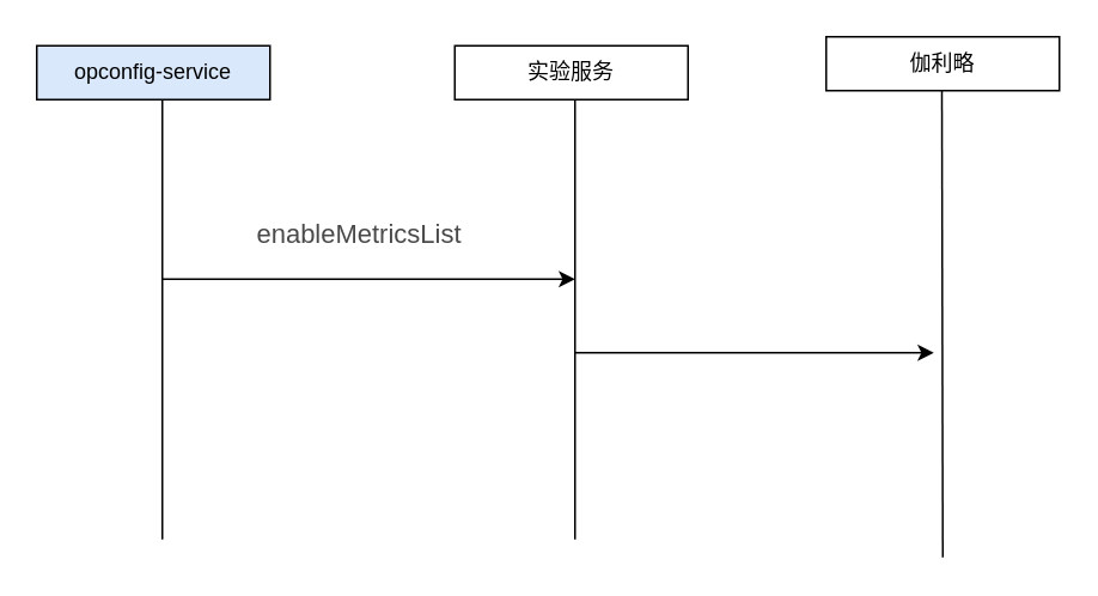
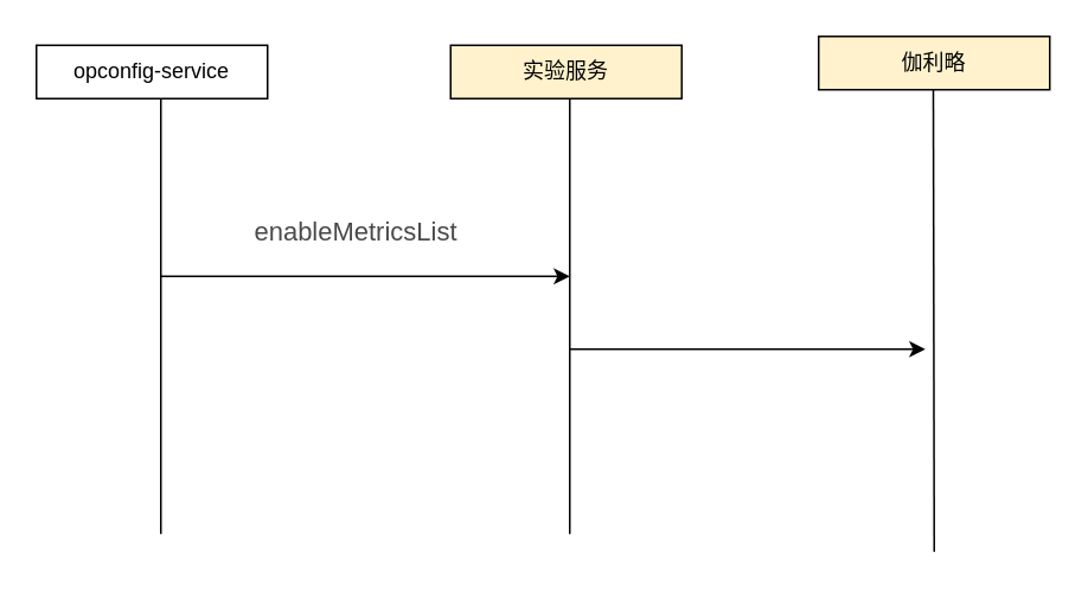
  <mxCell id="0" />
  <mxCell id="1" parent="0" />
- <mxCell id="2" value="opconfig-service" style="rounded=0;whiteSpace=wrap;html=1;fillColor=#dae8fc;" vertex="1" parent="1"><mxGeometry x="20" y="25" width="130" height="30" as="geometry" /></mxCell>
- <mxCell id="3" value="实验服务" style="rounded=0;whiteSpace=wrap;html=1;" vertex="1" parent="1"><mxGeometry x="253" y="25" width="130" height="30" as="geometry" /></mxCell>
+ <mxCell id="2" value="opconfig-service" style="rounded=0;whiteSpace=wrap;html=1;" vertex="1" parent="1"><mxGeometry x="20" y="25" width="130" height="30" as="geometry" /></mxCell>
+ <mxCell id="3" value="实验服务" style="rounded=0;whiteSpace=wrap;html=1;fillColor=#fff2cc;" vertex="1" parent="1"><mxGeometry x="253" y="25" width="130" height="30" as="geometry" /></mxCell>
  <mxCell id="4" value="" style="endArrow=classic;html=1;rounded=0;" edge="1" parent="1"><mxGeometry width="50" height="50" relative="1" as="geometry"><mxPoint x="90" y="155" as="sourcePoint" /><mxPoint x="320" y="155" as="targetPoint" /></mxGeometry></mxCell>
  <mxCell id="5" value="" style="endArrow=classic;html=1;rounded=0;" edge="1" parent="1"><mxGeometry width="50" height="50" relative="1" as="geometry"><mxPoint x="320" y="196" as="sourcePoint" /><mxPoint x="520" y="196" as="targetPoint" /></mxGeometry></mxCell>
  <mxCell id="6" value="" style="endArrow=none;html=1;rounded=0;" edge="1" parent="1"><mxGeometry width="50" height="50" relative="1" as="geometry"><mxPoint x="90" y="300" as="sourcePoint" /><mxPoint x="90" y="55" as="targetPoint" /></mxGeometry></mxCell>
  <mxCell id="7" value="" style="endArrow=none;html=1;rounded=0;" edge="1" parent="1"><mxGeometry width="50" height="50" relative="1" as="geometry"><mxPoint x="320" y="300" as="sourcePoint" /><mxPoint x="320" y="55" as="targetPoint" /></mxGeometry></mxCell>
  <mxCell id="8" value="&lt;span data-copy-origin=&quot;https://odocs.myoas.com&quot; data-docs-delta=&quot;[[20,&amp;quot;enableList&amp;quot;]]&quot;&gt;&lt;p style=&quot;line-height: 100%;margin-bottom: 0pt;margin-top: 0pt;font-size: 11pt;color: #494949;&quot; class=&quot;ql-direction-ltr&quot;&gt;&lt;span class=&quot;ql-author-307243&quot;&gt;enableMetricsList&lt;/span&gt;&lt;/p&gt;&lt;/span&gt;" style="text;html=1;align=center;verticalAlign=middle;whiteSpace=wrap;rounded=0;" vertex="1" parent="1"><mxGeometry x="130" y="115" width="140" height="30" as="geometry" /></mxCell>
- <mxCell id="9" value="伽利略" style="rounded=0;whiteSpace=wrap;html=1;" vertex="1" parent="1"><mxGeometry x="460" y="20" width="130" height="30" as="geometry" /></mxCell>
+ <mxCell id="9" value="伽利略" style="rounded=0;whiteSpace=wrap;html=1;fillColor=#fff2cc;" vertex="1" parent="1"><mxGeometry x="460" y="20" width="130" height="30" as="geometry" /></mxCell>
  <mxCell id="10" value="" style="endArrow=none;html=1;rounded=0;" edge="1" parent="1"><mxGeometry width="50" height="50" relative="1" as="geometry"><mxPoint x="525" y="310" as="sourcePoint" /><mxPoint x="524.5" y="50" as="targetPoint" /></mxGeometry></mxCell>
